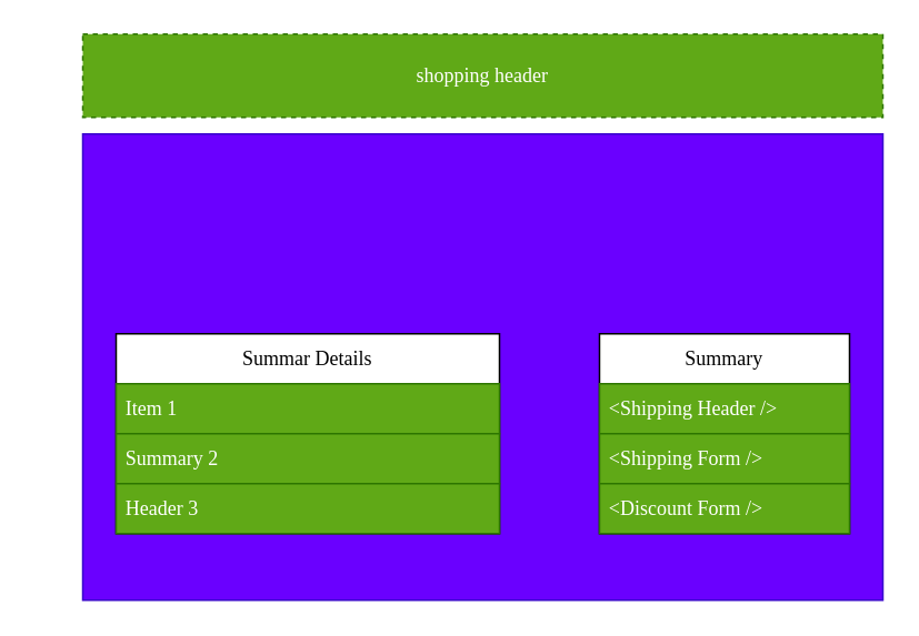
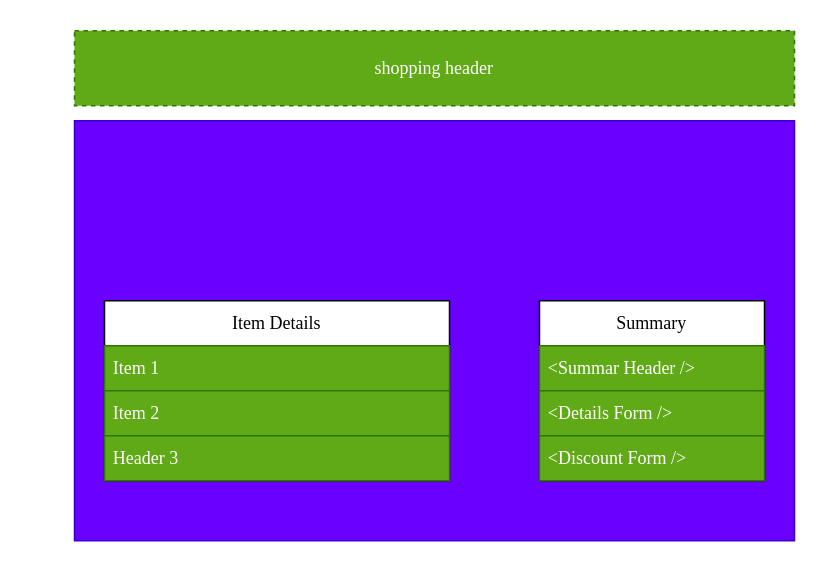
  <mxCell id="0" />
  <mxCell id="1" parent="0" />
- <mxCell id="2" value="shopping&amp;nbsp;&lt;br&gt;header&lt;br&gt;body" style="rounded=0;whiteSpace=wrap;html=1;fillColor=#6a00ff;fontColor=#ffffff;strokeColor=#3700CC;fontFamily=Lucida Console;labelPosition=left;verticalLabelPosition=top;align=right;verticalAlign=bottom;" parent="1" vertex="1"><mxGeometry x="20" y="80" width="480" height="280" as="geometry" /></mxCell>
+ <mxCell id="2" value="shopping&amp;nbsp;&lt;br&gt;cart&lt;br&gt;body" style="rounded=0;whiteSpace=wrap;html=1;fillColor=#6a00ff;fontColor=#ffffff;strokeColor=#3700CC;fontFamily=Lucida Console;labelPosition=left;verticalLabelPosition=top;align=right;verticalAlign=bottom;" parent="1" vertex="1"><mxGeometry x="20" y="80" width="480" height="280" as="geometry" /></mxCell>
  <mxCell id="3" value="shopping header" style="rounded=0;whiteSpace=wrap;html=1;fontFamily=Lucida Console;fillColor=#60a917;fontColor=#ffffff;strokeColor=#2D7600;align=center;dashed=1;" parent="1" vertex="1"><mxGeometry x="20" y="20" width="480" height="50" as="geometry" /></mxCell>
- <mxCell id="4" value="Summar Details" style="swimlane;fontStyle=0;childLayout=stackLayout;horizontal=1;startSize=30;horizontalStack=0;resizeParent=1;resizeParentMax=0;resizeLast=0;collapsible=1;marginBottom=0;whiteSpace=wrap;html=1;fontFamily=Lucida Console;" parent="1" vertex="1"><mxGeometry x="40" y="200" width="230" height="120" as="geometry" /></mxCell>
+ <mxCell id="4" value="Item Details" style="swimlane;fontStyle=0;childLayout=stackLayout;horizontal=1;startSize=30;horizontalStack=0;resizeParent=1;resizeParentMax=0;resizeLast=0;collapsible=1;marginBottom=0;whiteSpace=wrap;html=1;fontFamily=Lucida Console;" parent="1" vertex="1"><mxGeometry x="40" y="200" width="230" height="120" as="geometry" /></mxCell>
  <mxCell id="5" value="Item 1" style="text;strokeColor=#2D7600;fillColor=#60a917;align=left;verticalAlign=middle;spacingLeft=4;spacingRight=4;overflow=hidden;points=[[0,0.5],[1,0.5]];portConstraint=eastwest;rotatable=0;whiteSpace=wrap;html=1;fontFamily=Lucida Console;fontColor=#ffffff;" parent="4" vertex="1"><mxGeometry y="30" width="230" height="30" as="geometry" /></mxCell>
- <mxCell id="6" value="Summary 2" style="text;strokeColor=#2D7600;fillColor=#60a917;align=left;verticalAlign=middle;spacingLeft=4;spacingRight=4;overflow=hidden;points=[[0,0.5],[1,0.5]];portConstraint=eastwest;rotatable=0;whiteSpace=wrap;html=1;fontFamily=Lucida Console;fontColor=#ffffff;" parent="4" vertex="1"><mxGeometry y="60" width="230" height="30" as="geometry" /></mxCell>
+ <mxCell id="6" value="Item 2" style="text;strokeColor=#2D7600;fillColor=#60a917;align=left;verticalAlign=middle;spacingLeft=4;spacingRight=4;overflow=hidden;points=[[0,0.5],[1,0.5]];portConstraint=eastwest;rotatable=0;whiteSpace=wrap;html=1;fontFamily=Lucida Console;fontColor=#ffffff;" parent="4" vertex="1"><mxGeometry y="60" width="230" height="30" as="geometry" /></mxCell>
  <mxCell id="7" value="Header 3" style="text;strokeColor=#2D7600;fillColor=#60a917;align=left;verticalAlign=middle;spacingLeft=4;spacingRight=4;overflow=hidden;points=[[0,0.5],[1,0.5]];portConstraint=eastwest;rotatable=0;whiteSpace=wrap;html=1;fontFamily=Lucida Console;fontColor=#ffffff;" parent="4" vertex="1"><mxGeometry y="90" width="230" height="30" as="geometry" /></mxCell>
  <mxCell id="8" value="Summary" style="swimlane;fontStyle=0;childLayout=stackLayout;horizontal=1;startSize=30;horizontalStack=0;resizeParent=1;resizeParentMax=0;resizeLast=0;collapsible=1;marginBottom=0;whiteSpace=wrap;html=1;fontFamily=Lucida Console;" parent="1" vertex="1"><mxGeometry x="330" y="200" width="150" height="120" as="geometry"><mxRectangle x="380" y="335" width="90" height="30" as="alternateBounds" /></mxGeometry></mxCell>
- <mxCell id="9" value="&amp;lt;Shipping Header /&amp;gt;" style="text;strokeColor=#2D7600;fillColor=#60a917;align=left;verticalAlign=middle;spacingLeft=4;spacingRight=4;overflow=hidden;points=[[0,0.5],[1,0.5]];portConstraint=eastwest;rotatable=0;whiteSpace=wrap;html=1;fontFamily=Lucida Console;fontColor=#ffffff;" parent="8" vertex="1"><mxGeometry y="30" width="150" height="30" as="geometry" /></mxCell>
- <mxCell id="10" value="&amp;lt;Shipping Form /&amp;gt;" style="text;strokeColor=#2D7600;fillColor=#60a917;align=left;verticalAlign=middle;spacingLeft=4;spacingRight=4;overflow=hidden;points=[[0,0.5],[1,0.5]];portConstraint=eastwest;rotatable=0;whiteSpace=wrap;html=1;fontFamily=Lucida Console;fontColor=#ffffff;" parent="8" vertex="1"><mxGeometry y="60" width="150" height="30" as="geometry" /></mxCell>
+ <mxCell id="9" value="&amp;lt;Summar Header /&amp;gt;" style="text;strokeColor=#2D7600;fillColor=#60a917;align=left;verticalAlign=middle;spacingLeft=4;spacingRight=4;overflow=hidden;points=[[0,0.5],[1,0.5]];portConstraint=eastwest;rotatable=0;whiteSpace=wrap;html=1;fontFamily=Lucida Console;fontColor=#ffffff;" parent="8" vertex="1"><mxGeometry y="30" width="150" height="30" as="geometry" /></mxCell>
+ <mxCell id="10" value="&amp;lt;Details Form /&amp;gt;" style="text;strokeColor=#2D7600;fillColor=#60a917;align=left;verticalAlign=middle;spacingLeft=4;spacingRight=4;overflow=hidden;points=[[0,0.5],[1,0.5]];portConstraint=eastwest;rotatable=0;whiteSpace=wrap;html=1;fontFamily=Lucida Console;fontColor=#ffffff;" parent="8" vertex="1"><mxGeometry y="60" width="150" height="30" as="geometry" /></mxCell>
  <mxCell id="11" value="&amp;lt;Discount Form /&amp;gt;" style="text;strokeColor=#2D7600;fillColor=#60a917;align=left;verticalAlign=middle;spacingLeft=4;spacingRight=4;overflow=hidden;points=[[0,0.5],[1,0.5]];portConstraint=eastwest;rotatable=0;whiteSpace=wrap;html=1;fontFamily=Lucida Console;fontColor=#ffffff;" parent="8" vertex="1"><mxGeometry y="90" width="150" height="30" as="geometry" /></mxCell>
